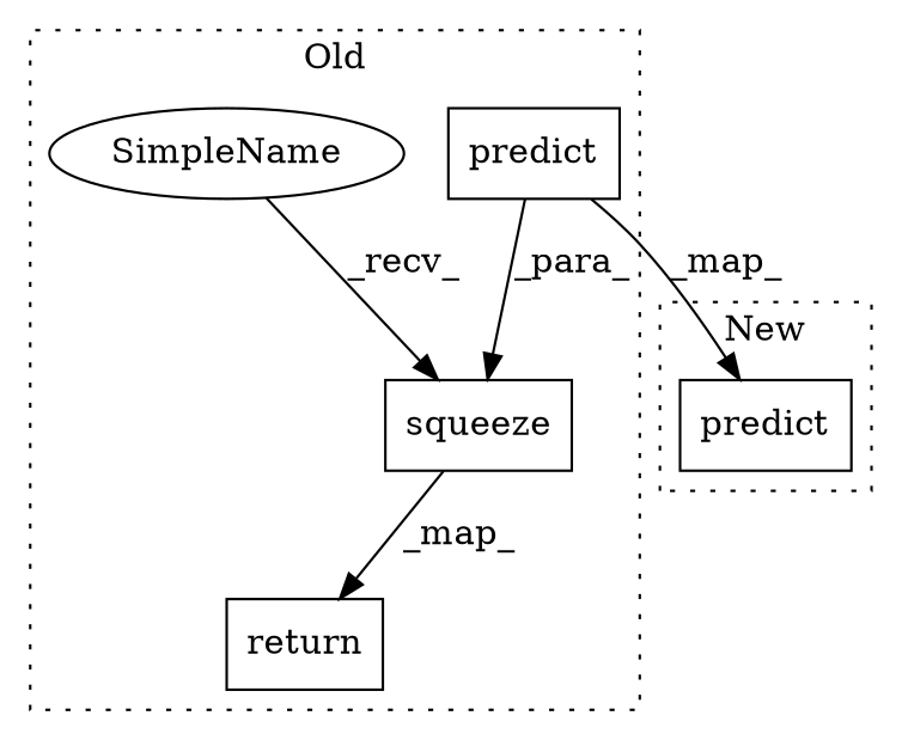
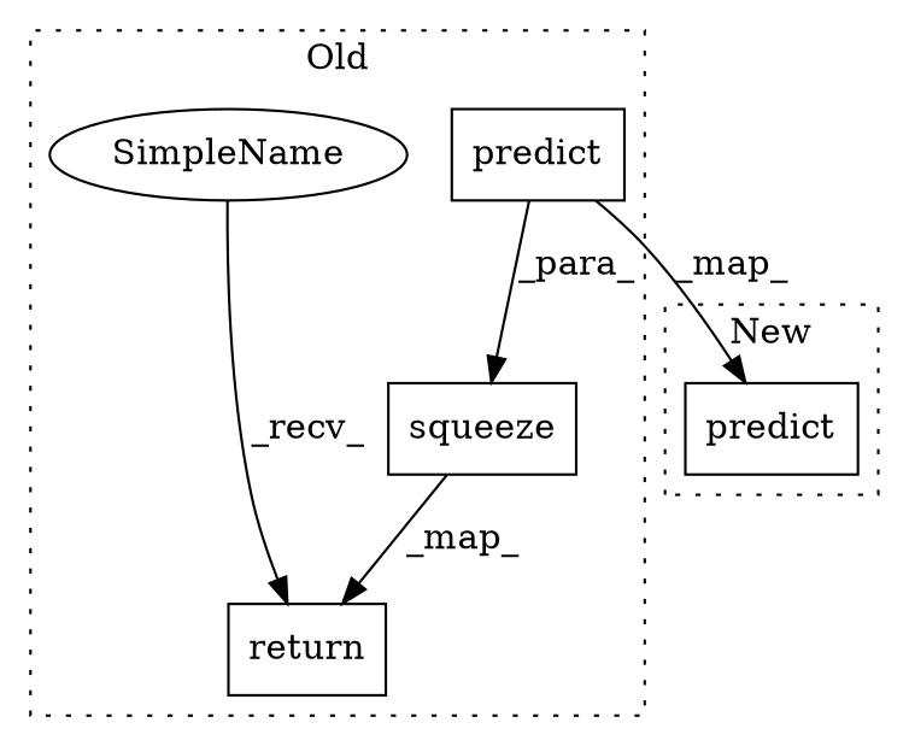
  digraph {
    node [a=32 l="8,-21" shape=box]
    n1 [label=predict s="5661,5671"]
    n2 [l="8,-20" label=squeeze s="5697,5711"]
    n3 [a=41 l=7 label=return s=5684]
    n4 [a=42 l=0 label=SimpleName s=5691 shape=ellipse]
    n5 [label=predict s="5683,5693"]
    subgraph cluster_1 {
      label=Old
      style=dotted
      n1
      n2
      n3
      n4
    }
    subgraph cluster_2 {
      label=New
      style=dotted
      n5
    }
    n1 -> n2 [label=_para_]
    n1 -> n5 [label=_map_]
    n2 -> n3 [label=_map_]
-   n4 -> n2 [label=_recv_]
+   n4 -> n3 [label=_recv_]
  }
